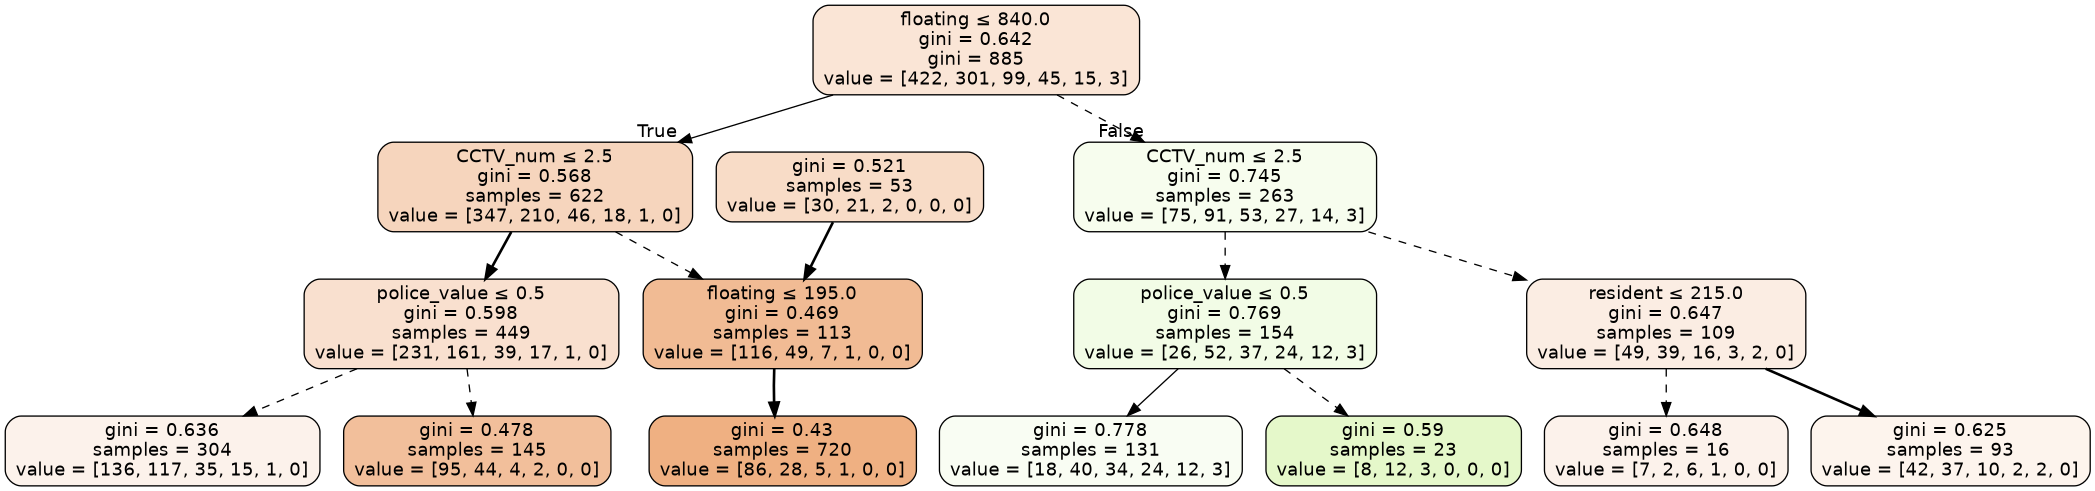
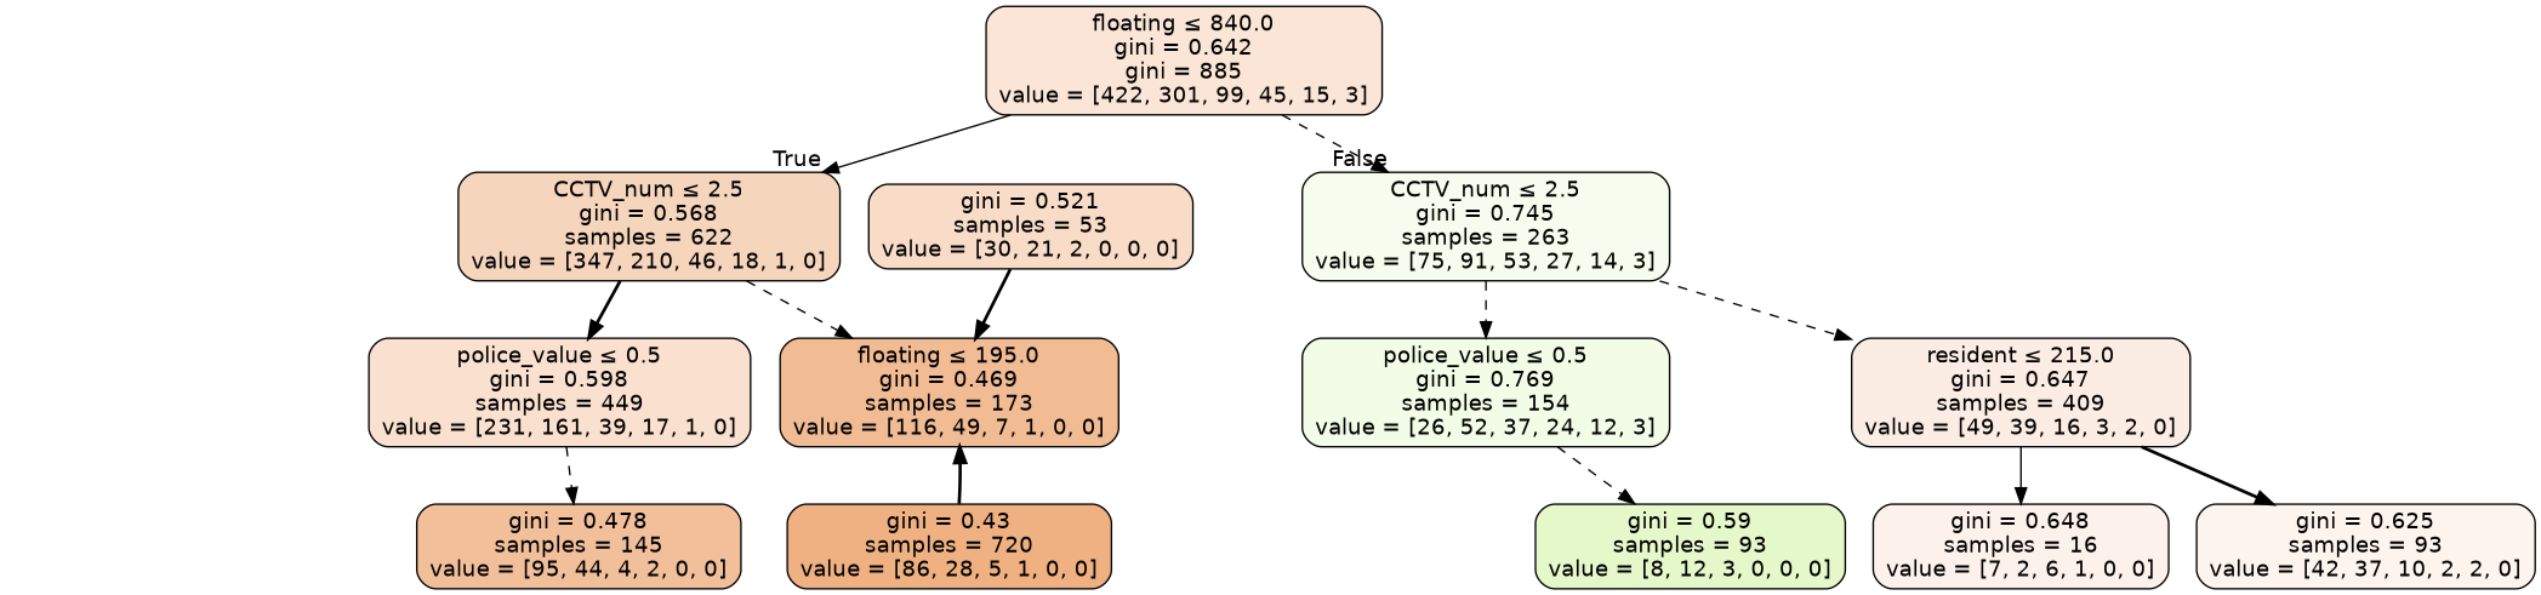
  digraph {
    node [color=black fillcolor="#fcf2eb" fontname=helvetica shape=box style="filled, rounded"]
    edge [fontname=helvetica style=dashed]
    n1 [fillcolor="#fae5d6" label=<floating &le; 840.0<br/>gini = 0.642<br/>gini = 885<br/>value = [422, 301, 99, 45, 15, 3]>]
    n2 [fillcolor="#f6d5bd" label=<CCTV_num &le; 2.5<br/>gini = 0.568<br/>samples = 622<br/>value = [347, 210, 46, 18, 1, 0]>]
    n3 [fillcolor="#f7fdee" label=<CCTV_num &le; 2.5<br/>gini = 0.745<br/>samples = 263<br/>value = [75, 91, 53, 27, 14, 3]>]
    n4 [fillcolor="#f9e0cf" label=<police_value &le; 0.5<br/>gini = 0.598<br/>samples = 449<br/>value = [231, 161, 39, 17, 1, 0]>]
-   n5 [fillcolor="#f1bb94" label=<floating &le; 195.0<br/>gini = 0.469<br/>samples = 113<br/>value = [116, 49, 7, 1, 0, 0]>]
+   n5 [fillcolor="#f1bb94" label=<floating &le; 195.0<br/>gini = 0.469<br/>samples = 173<br/>value = [116, 49, 7, 1, 0, 0]>]
    n6 [fillcolor="#f2fce6" label=<police_value &le; 0.5<br/>gini = 0.769<br/>samples = 154<br/>value = [26, 52, 37, 24, 12, 3]>]
-   n7 [fillcolor="#fbede3" label=<resident &le; 215.0<br/>gini = 0.647<br/>samples = 109<br/>value = [49, 39, 16, 3, 2, 0]>]
-   n8 [label=<gini = 0.636<br/>samples = 304<br/>value = [136, 117, 35, 15, 1, 0]>]
+   n7 [fillcolor="#fbede3" label=<resident &le; 215.0<br/>gini = 0.647<br/>samples = 409<br/>value = [49, 39, 16, 3, 2, 0]>]
    n9 [fillcolor="#f2bf9b" label=<gini = 0.478<br/>samples = 145<br/>value = [95, 44, 4, 2, 0, 0]>]
    n10 [fillcolor="#efb082" label=<gini = 0.43<br/>samples = 720<br/>value = [86, 28, 5, 1, 0, 0]>]
    n11 [fillcolor="#f8dcc7" label=<gini = 0.521<br/>samples = 53<br/>value = [30, 21, 2, 0, 0, 0]>]
-   n12 [fillcolor="#f9fdf3" label=<gini = 0.778<br/>samples = 131<br/>value = [18, 40, 34, 24, 12, 3]>]
-   n13 [fillcolor="#e5f8ca" label=<gini = 0.59<br/>samples = 23<br/>value = [8, 12, 3, 0, 0, 0]>]
+   n13 [fillcolor="#e5f8ca" label=<gini = 0.59<br/>samples = 93<br/>value = [8, 12, 3, 0, 0, 0]>]
    n14 [label=<gini = 0.648<br/>samples = 16<br/>value = [7, 2, 6, 1, 0, 0]>]
    n15 [fillcolor="#fdf4ed" label=<gini = 0.625<br/>samples = 93<br/>value = [42, 37, 10, 2, 2, 0]>]
    n1 -> n2 [headlabel=True labelangle=45 labeldistance=2.5 style=solid]
    n1 -> n3 [headlabel=False labelangle=-45 labeldistance=2.5]
    n2 -> n4 [style=bold]
    n2 -> n5
    n3 -> n6
    n3 -> n7
-   n4 -> n8
    n4 -> n9
-   n5 -> n10 [style=bold]
-   n6 -> n12 [style=solid]
+   n10 -> n5 [style=bold]
    n6 -> n13
-   n7 -> n14
+   n7 -> n14 [style=solid]
    n7 -> n15 [style=bold]
    n11 -> n5 [style=bold]
  }
